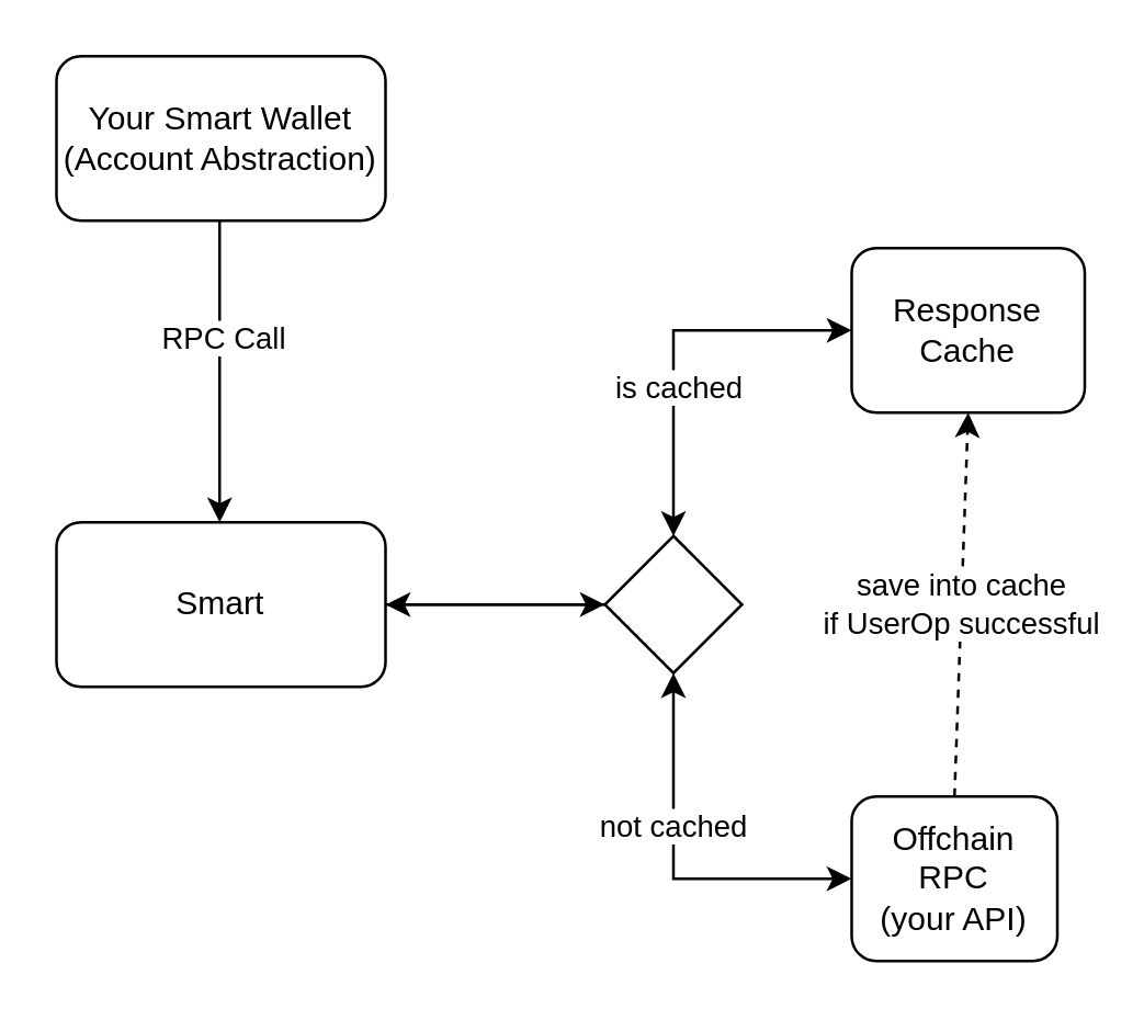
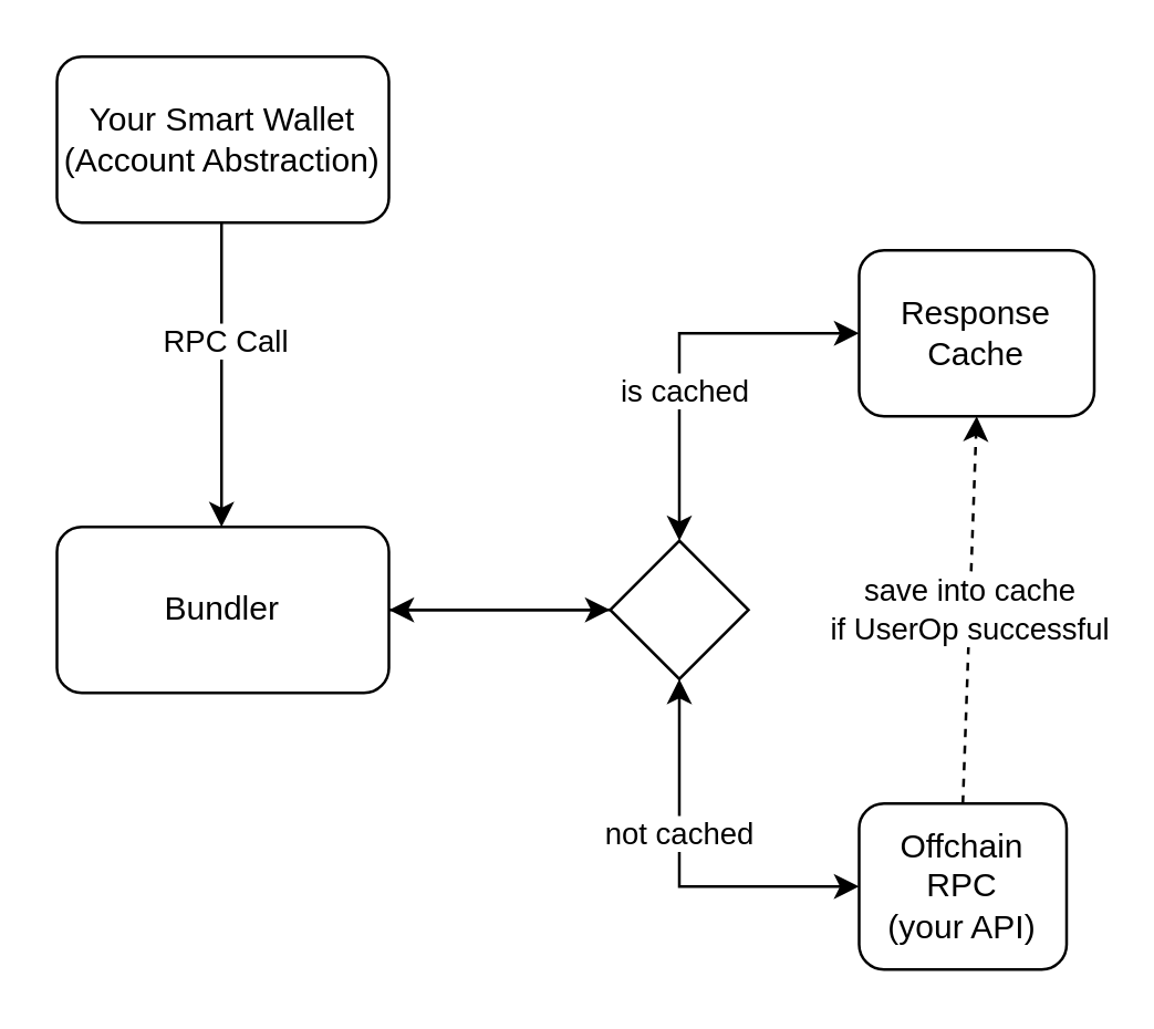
  <mxCell id="0" />
  <mxCell id="1" parent="0" />
- <mxCell id="2" value="Smart" style="rounded=1;whiteSpace=wrap;html=1;" vertex="1" parent="1"><mxGeometry x="20" y="190" width="120" height="60" as="geometry" /></mxCell>
+ <mxCell id="2" value="Bundler" style="rounded=1;whiteSpace=wrap;html=1;" vertex="1" parent="1"><mxGeometry x="20" y="190" width="120" height="60" as="geometry" /></mxCell>
  <mxCell id="3" value="" style="endArrow=classic;html=1;rounded=0;" edge="1" parent="1"><mxGeometry width="50" height="50" relative="1" as="geometry"><mxPoint x="79.5" as="sourcePoint" y="80" /><mxPoint x="79.5" y="190" as="targetPoint" /></mxGeometry></mxCell>
  <mxCell id="4" value="RPC Call" style="edgeLabel;html=1;align=center;verticalAlign=middle;resizable=0;points=[];" vertex="1" connectable="0" parent="3"><mxGeometry x="-0.236" y="1" relative="1" as="geometry"><mxPoint as="offset" /></mxGeometry></mxCell>
  <mxCell id="5" value="" style="endArrow=classic;html=1;rounded=0;exitX=1;exitY=0.5;exitDx=0;exitDy=0;" edge="1" parent="1" source="2"><mxGeometry width="50" height="50" relative="1" as="geometry"><mxPoint x="330" y="330" as="sourcePoint" /><mxPoint x="220" y="220" as="targetPoint" /></mxGeometry></mxCell>
  <mxCell id="6" value="" style="edgeStyle=orthogonalEdgeStyle;rounded=0;orthogonalLoop=1;jettySize=auto;html=1;" edge="1" parent="1" source="7" target="2"><mxGeometry relative="1" as="geometry" /></mxCell>
  <mxCell id="7" value="" style="rhombus;whiteSpace=wrap;html=1;" vertex="1" parent="1"><mxGeometry x="220" y="195" width="50" height="50" as="geometry" /></mxCell>
  <mxCell id="8" value="Response Cache" style="rounded=1;whiteSpace=wrap;html=1;" vertex="1" parent="1"><mxGeometry x="310" y="90" width="85" height="60" as="geometry" /></mxCell>
  <mxCell id="9" value="" style="endArrow=classic;startArrow=classic;html=1;rounded=0;entryX=0;entryY=0.5;entryDx=0;entryDy=0;exitX=0.5;exitY=0;exitDx=0;exitDy=0;" edge="1" parent="1" source="7" target="8"><mxGeometry width="50" height="50" relative="1" as="geometry"><mxPoint x="330" y="330" as="sourcePoint" /><mxPoint x="380" y="280" as="targetPoint" /><Array as="points"><mxPoint x="245" y="120" /></Array></mxGeometry></mxCell>
  <mxCell id="10" value="is cached" style="edgeLabel;html=1;align=center;verticalAlign=middle;resizable=0;points=[];" vertex="1" connectable="0" parent="9"><mxGeometry x="-0.214" y="-1" relative="1" as="geometry"><mxPoint as="offset" /></mxGeometry></mxCell>
  <mxCell id="11" value="Offchain RPC&lt;br&gt;(your API)" style="rounded=1;whiteSpace=wrap;html=1;" vertex="1" parent="1"><mxGeometry x="310" y="290" width="75" height="60" as="geometry" /></mxCell>
  <mxCell id="12" value="" style="endArrow=classic;startArrow=classic;html=1;rounded=0;entryX=0;entryY=0.5;entryDx=0;entryDy=0;exitX=0.5;exitY=1;exitDx=0;exitDy=0;" edge="1" parent="1" source="7" target="11"><mxGeometry width="50" height="50" relative="1" as="geometry"><mxPoint x="255" y="205" as="sourcePoint" /><mxPoint x="320" y="130" as="targetPoint" /><Array as="points"><mxPoint x="245" y="320" /></Array></mxGeometry></mxCell>
  <mxCell id="13" value="not cached" style="edgeLabel;html=1;align=center;verticalAlign=middle;resizable=0;points=[];" vertex="1" connectable="0" parent="12"><mxGeometry x="-0.214" y="-1" relative="1" as="geometry"><mxPoint as="offset" /></mxGeometry></mxCell>
  <mxCell id="14" value="" style="endArrow=classic;html=1;rounded=0;dashed=1;entryX=0.5;entryY=1;entryDx=0;entryDy=0;exitX=0.5;exitY=0;exitDx=0;exitDy=0;" edge="1" parent="1" source="11" target="8"><mxGeometry width="50" height="50" relative="1" as="geometry"><mxPoint x="330" y="330" as="sourcePoint" /><mxPoint x="380" y="280" as="targetPoint" /></mxGeometry></mxCell>
  <mxCell id="15" value="save into cache&lt;br&gt;if UserOp successful" style="edgeLabel;html=1;align=center;verticalAlign=middle;resizable=0;points=[];" vertex="1" connectable="0" parent="14"><mxGeometry x="-0.343" y="1" relative="1" as="geometry"><mxPoint x="1" y="-24" as="offset" /></mxGeometry></mxCell>
  <mxCell id="16" value="Your Smart Wallet&lt;br&gt;(Account Abstraction)" style="rounded=1;whiteSpace=wrap;html=1;" vertex="1" parent="1"><mxGeometry x="20" y="20" width="120" height="60" as="geometry" /></mxCell>
